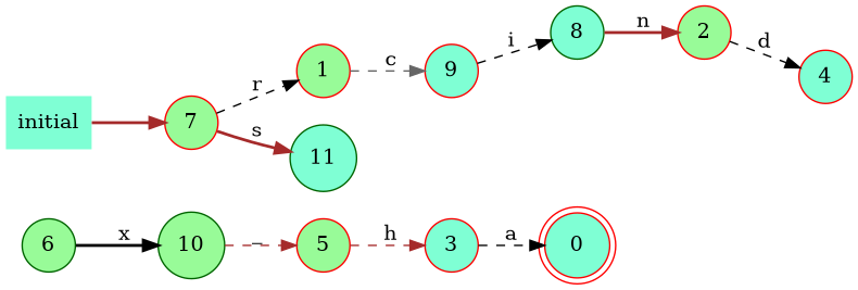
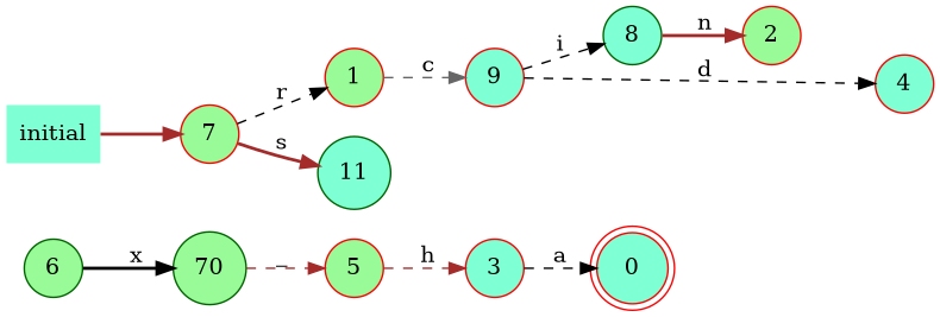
  digraph {
    rankdir=LR
    node [color=red fillcolor=aquamarine shape=circle style=filled]
    edge [color=black style=dashed]
    0 [shape=doublecircle]
    1 [fillcolor=palegreen]
    9
    8 [color=darkgreen]
    2 [fillcolor=palegreen]
    4
    6 [color=darkgreen fillcolor=palegreen]
-   10 [color=darkgreen fillcolor=palegreen]
+   10 [color=darkgreen fillcolor=palegreen label=70]
    3
    5 [fillcolor=palegreen]
    7 [fillcolor=palegreen]
    11 [color=darkgreen]
    initial [shape=plaintext]
    1 -> 9 [color=gray40 label=c]
    9 -> 8 [label=i]
    8 -> 2 [color=brown label=n style=bold]
-   2 -> 4 [label=d]
+   9 -> 4 [label=d]
    6 -> 10 [label=x style=bold]
    10 -> 5 [color=brown label=_]
    3 -> 0 [label=a]
    5 -> 3 [color=brown label=h]
    7 -> 1 [label=r]
    7 -> 11 [color=brown label=s style=bold]
    initial -> 7 [color=brown style=bold]
  }
